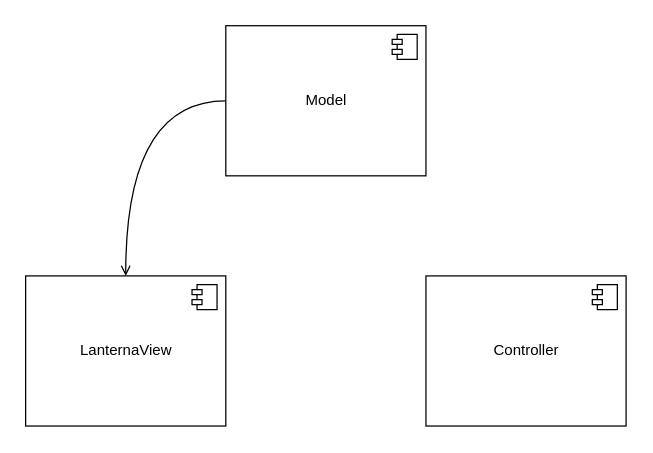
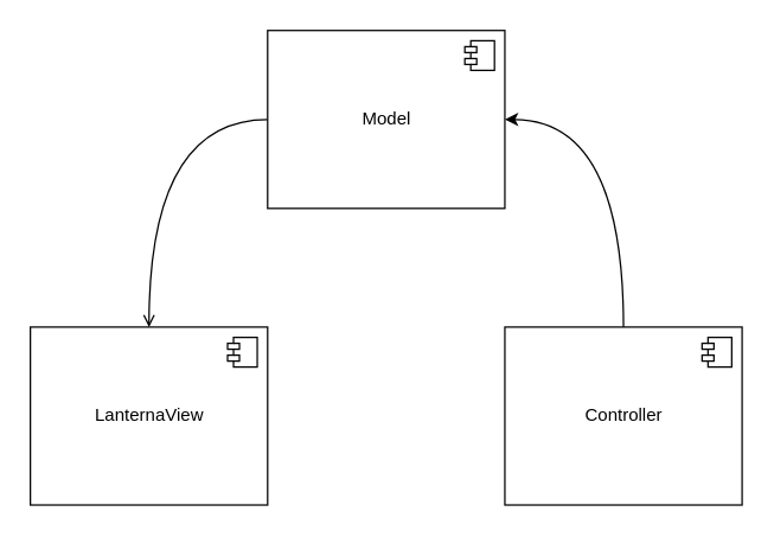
  <mxCell id="0" />
  <mxCell id="1" parent="0" />
  <mxCell id="2" value="LanternaView" style="html=1;dropTarget=0;verticalAlign=middle;direction=south;" parent="1" vertex="1"><mxGeometry x="20" y="220" width="160" height="120" as="geometry" /></mxCell>
  <mxCell id="3" value="" style="shape=module;jettyWidth=8;jettyHeight=4;" parent="2" vertex="1"><mxGeometry x="1" width="20" height="20" relative="1" as="geometry"><mxPoint x="-27" y="7" as="offset" /></mxGeometry></mxCell>
+ <mxCell id="4" style="edgeStyle=orthogonalEdgeStyle;rounded=0;orthogonalLoop=1;jettySize=auto;html=1;curved=1;" edge="1" parent="1" source="5" target="8"><mxGeometry relative="1" as="geometry"><Array as="points"><mxPoint x="420" y="80" /></Array></mxGeometry></mxCell>
  <mxCell id="5" value="Controller" style="html=1;dropTarget=0;direction=south;" parent="1" vertex="1"><mxGeometry x="340" y="220" width="160" height="120" as="geometry" /></mxCell>
  <mxCell id="6" value="" style="shape=module;jettyWidth=8;jettyHeight=4;" parent="5" vertex="1"><mxGeometry x="1" width="20" height="20" relative="1" as="geometry"><mxPoint x="-27" y="7" as="offset" /></mxGeometry></mxCell>
  <mxCell id="7" style="edgeStyle=orthogonalEdgeStyle;rounded=0;orthogonalLoop=1;jettySize=auto;html=1;curved=1;endArrow=open;" edge="1" parent="1" source="8" target="2"><mxGeometry relative="1" as="geometry"><Array as="points"><mxPoint x="100" y="80" /></Array></mxGeometry></mxCell>
  <mxCell id="8" value="Model" style="html=1;dropTarget=0;verticalAlign=middle;" parent="1" vertex="1"><mxGeometry x="180" y="20" width="160" height="120" as="geometry" /></mxCell>
  <mxCell id="9" value="" style="shape=module;jettyWidth=8;jettyHeight=4;" parent="8" vertex="1"><mxGeometry x="1" width="20" height="20" relative="1" as="geometry"><mxPoint x="-27" y="7" as="offset" /></mxGeometry></mxCell>
